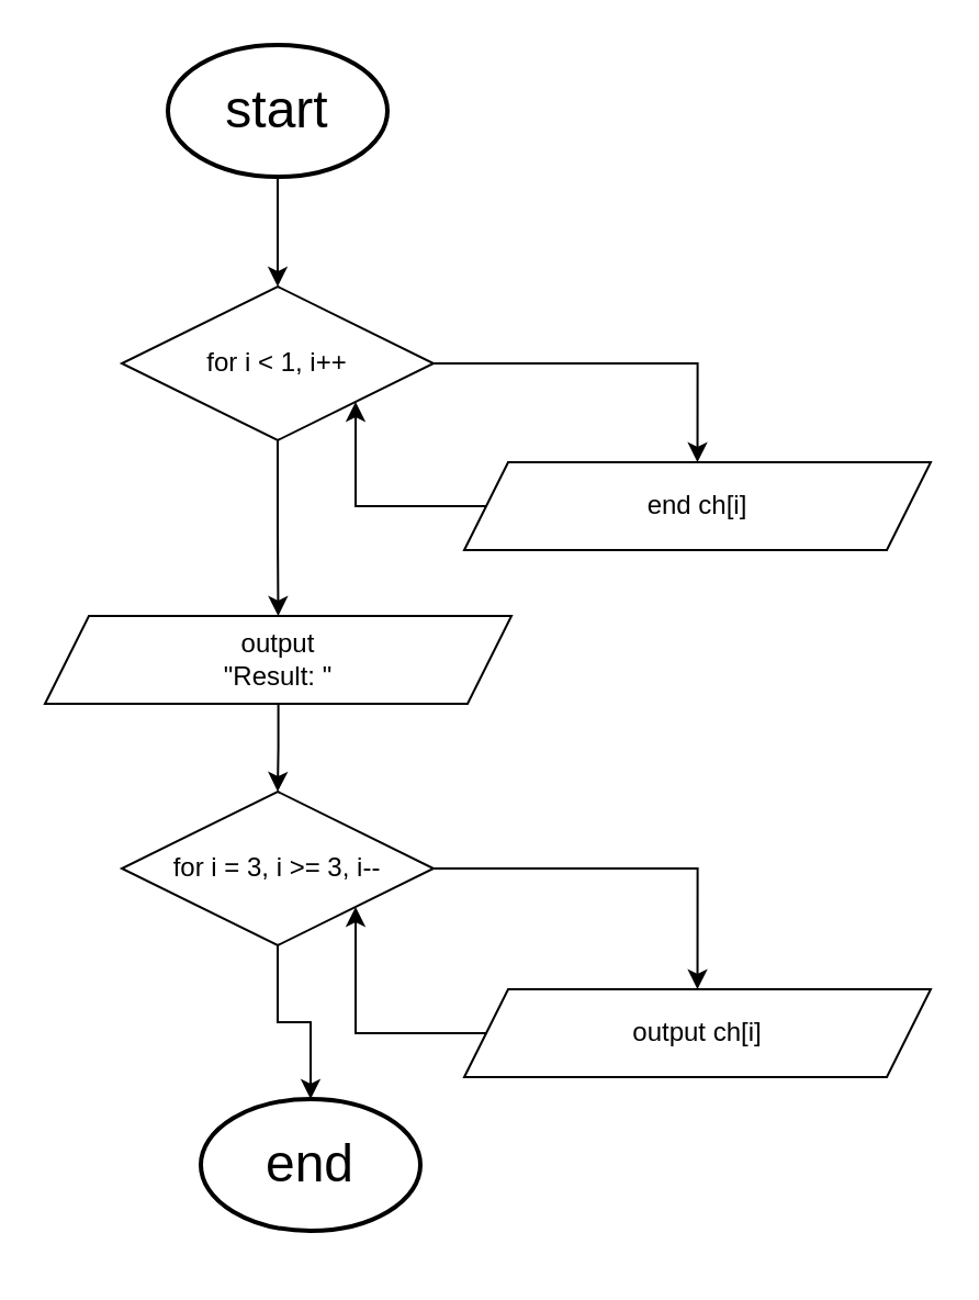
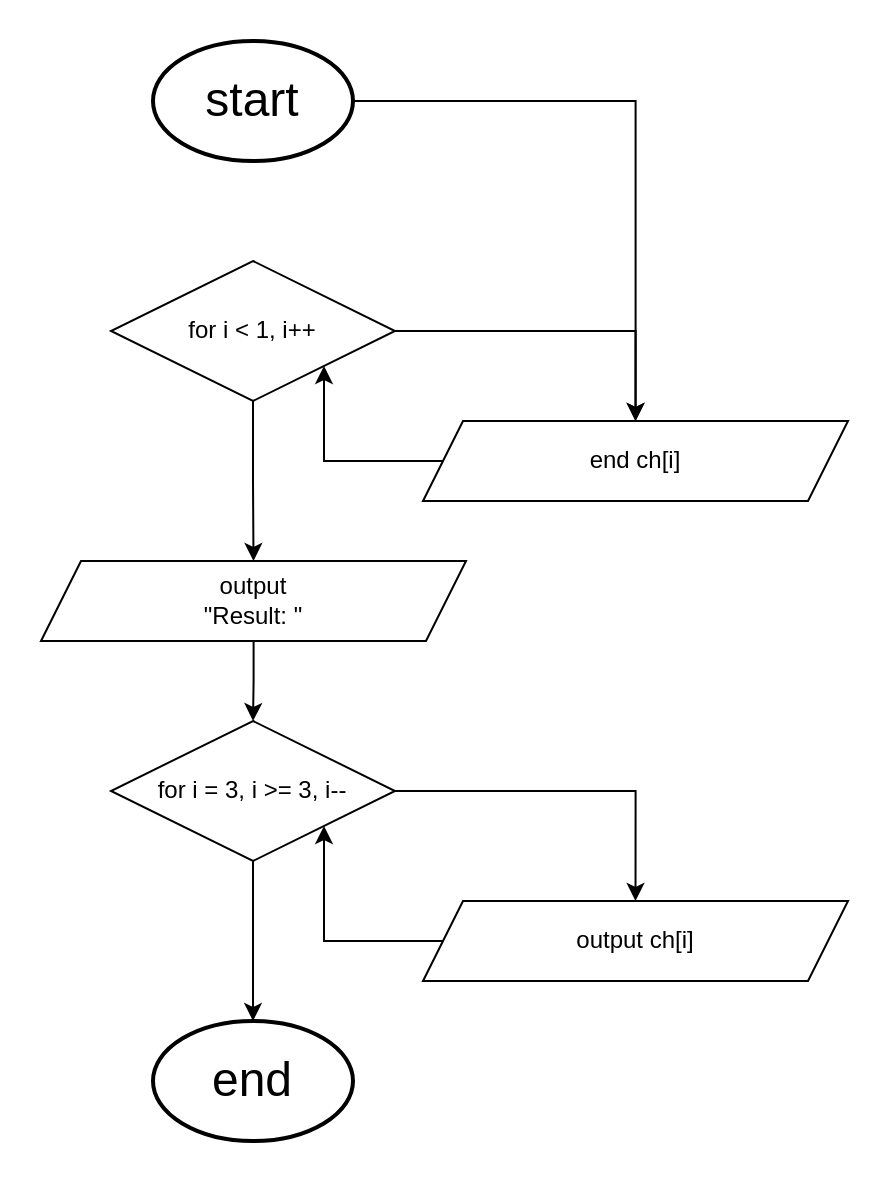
  <mxCell id="0" />
  <mxCell id="1" parent="0" />
- <mxCell id="2" style="edgeStyle=orthogonalEdgeStyle;rounded=0;orthogonalLoop=1;jettySize=auto;html=1;entryX=0.5;entryY=0;entryDx=0;entryDy=0;" edge="1" parent="1" source="3" target="7"><mxGeometry relative="1" as="geometry" /></mxCell>
+ <mxCell id="2" style="edgeStyle=orthogonalEdgeStyle;rounded=0;orthogonalLoop=1;jettySize=auto;html=1;" edge="1" parent="1" source="3" target="11"><mxGeometry relative="1" as="geometry" /></mxCell>
  <mxCell id="3" value="&lt;font style=&quot;font-size: 24px;&quot;&gt;start&lt;/font&gt;" style="strokeWidth=2;html=1;shape=mxgraph.flowchart.start_1;whiteSpace=wrap;" vertex="1" parent="1"><mxGeometry x="76" y="20" width="100" height="60" as="geometry" /></mxCell>
- <mxCell id="4" value="&lt;font style=&quot;font-size: 24px;&quot;&gt;end&lt;/font&gt;" style="strokeWidth=2;html=1;shape=mxgraph.flowchart.start_1;whiteSpace=wrap;" vertex="1" parent="1"><mxGeometry x="91" y="500" width="100" height="60" as="geometry" /></mxCell>
+ <mxCell id="4" value="&lt;font style=&quot;font-size: 24px;&quot;&gt;end&lt;/font&gt;" style="strokeWidth=2;html=1;shape=mxgraph.flowchart.start_1;whiteSpace=wrap;" vertex="1" parent="1"><mxGeometry x="76" y="510" width="100" height="60" as="geometry" /></mxCell>
  <mxCell id="5" style="edgeStyle=orthogonalEdgeStyle;rounded=0;orthogonalLoop=1;jettySize=auto;html=1;entryX=0.5;entryY=0;entryDx=0;entryDy=0;" edge="1" parent="1" source="7" target="11"><mxGeometry relative="1" as="geometry" /></mxCell>
  <mxCell id="6" style="edgeStyle=orthogonalEdgeStyle;rounded=0;orthogonalLoop=1;jettySize=auto;html=1;entryX=0.5;entryY=0;entryDx=0;entryDy=0;" edge="1" parent="1" source="7" target="13"><mxGeometry relative="1" as="geometry"><mxPoint x="126" y="220" as="targetPoint" /></mxGeometry></mxCell>
  <mxCell id="7" value="for i &amp;lt; 1, i++" style="rhombus;whiteSpace=wrap;html=1;" vertex="1" parent="1"><mxGeometry x="55" y="130" width="142" height="70" as="geometry" /></mxCell>
  <mxCell id="8" style="edgeStyle=orthogonalEdgeStyle;rounded=0;orthogonalLoop=1;jettySize=auto;html=1;entryX=0.5;entryY=0;entryDx=0;entryDy=0;" edge="1" parent="1" source="9" target="15"><mxGeometry relative="1" as="geometry" /></mxCell>
  <mxCell id="9" value="for i = 3, i &amp;gt;= 3, i--" style="rhombus;whiteSpace=wrap;html=1;" vertex="1" parent="1"><mxGeometry x="55" y="360" width="142" height="70" as="geometry" /></mxCell>
  <mxCell id="10" style="edgeStyle=orthogonalEdgeStyle;rounded=0;orthogonalLoop=1;jettySize=auto;html=1;entryX=1;entryY=1;entryDx=0;entryDy=0;" edge="1" parent="1" source="11" target="7"><mxGeometry relative="1" as="geometry" /></mxCell>
  <mxCell id="11" value="end ch[i]" style="shape=parallelogram;perimeter=parallelogramPerimeter;whiteSpace=wrap;html=1;fixedSize=1;" vertex="1" parent="1"><mxGeometry x="211" y="210" width="212.5" height="40" as="geometry" /></mxCell>
  <mxCell id="12" style="edgeStyle=orthogonalEdgeStyle;rounded=0;orthogonalLoop=1;jettySize=auto;html=1;entryX=0.5;entryY=0;entryDx=0;entryDy=0;" edge="1" parent="1" source="13" target="9"><mxGeometry relative="1" as="geometry" /></mxCell>
  <mxCell id="13" value="output&lt;br&gt;&quot;Result: &quot;" style="shape=parallelogram;perimeter=parallelogramPerimeter;whiteSpace=wrap;html=1;fixedSize=1;" vertex="1" parent="1"><mxGeometry x="20" y="280" width="212.5" height="40" as="geometry" /></mxCell>
  <mxCell id="14" style="edgeStyle=orthogonalEdgeStyle;rounded=0;orthogonalLoop=1;jettySize=auto;html=1;entryX=1;entryY=1;entryDx=0;entryDy=0;" edge="1" parent="1" source="15" target="9"><mxGeometry relative="1" as="geometry" /></mxCell>
  <mxCell id="15" value="output ch[i]" style="shape=parallelogram;perimeter=parallelogramPerimeter;whiteSpace=wrap;html=1;fixedSize=1;" vertex="1" parent="1"><mxGeometry x="211" y="450" width="212.5" height="40" as="geometry" /></mxCell>
  <mxCell id="16" style="edgeStyle=orthogonalEdgeStyle;rounded=0;orthogonalLoop=1;jettySize=auto;html=1;entryX=0.5;entryY=0;entryDx=0;entryDy=0;entryPerimeter=0;" edge="1" parent="1" source="9" target="4"><mxGeometry relative="1" as="geometry" /></mxCell>
